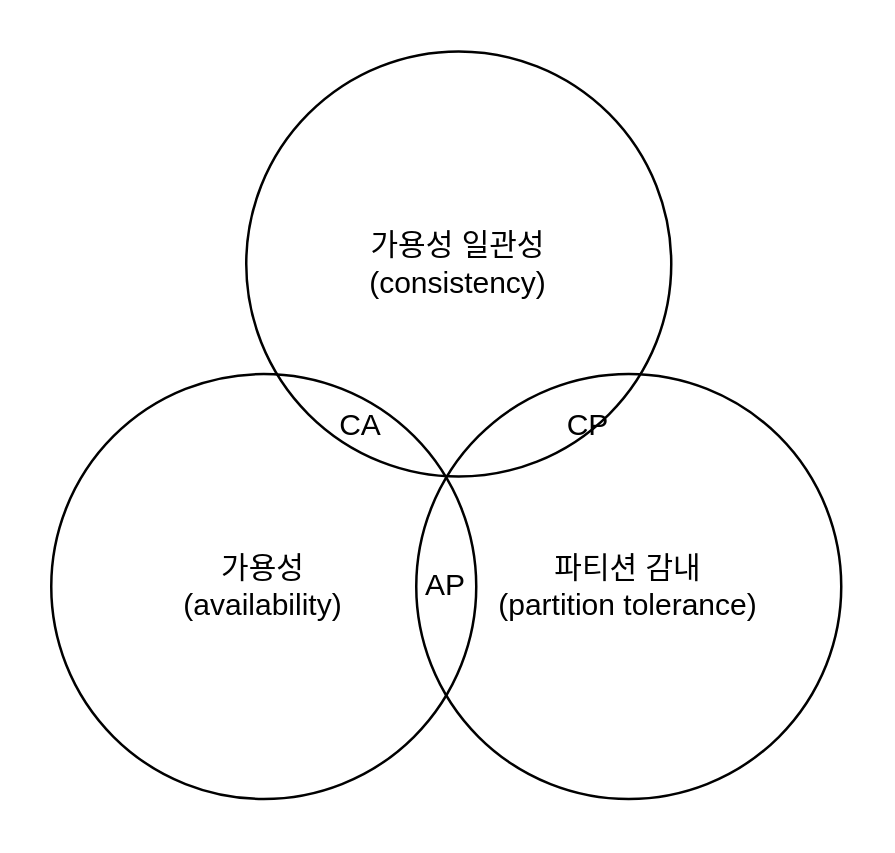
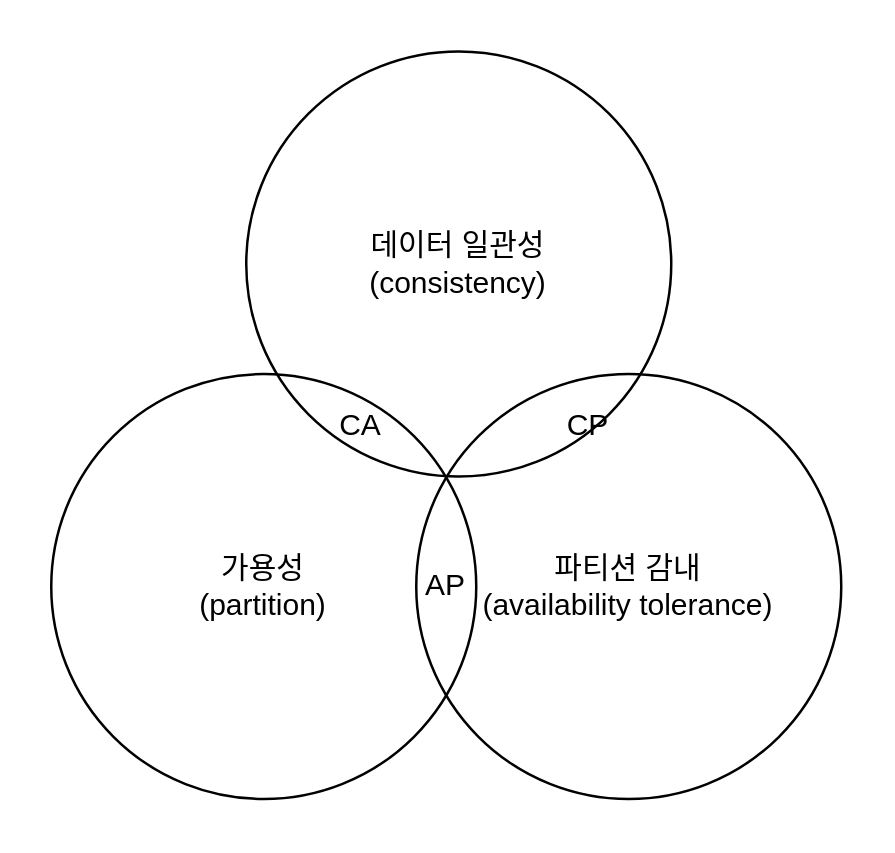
  <mxCell id="0" />
  <mxCell id="1" parent="0" />
- <mxCell id="2" value="가용성 일관성&lt;div&gt;(consistency)&lt;/div&gt;" style="ellipse;whiteSpace=wrap;html=1;aspect=fixed;fillColor=none;" vertex="1" parent="1"><mxGeometry x="98" y="20" width="170" height="170" as="geometry" /></mxCell>
- <mxCell id="3" value="가용성&lt;div&gt;(availability)&lt;/div&gt;" style="ellipse;whiteSpace=wrap;html=1;aspect=fixed;fillColor=none;" vertex="1" parent="1"><mxGeometry x="20" y="149" width="170" height="170" as="geometry" /></mxCell>
- <mxCell id="4" value="파티션 감내&lt;br&gt;(partition tolerance)" style="ellipse;whiteSpace=wrap;html=1;aspect=fixed;fillColor=none;" vertex="1" parent="1"><mxGeometry x="166" y="149" width="170" height="170" as="geometry" /></mxCell>
+ <mxCell id="2" value="데이터 일관성&lt;div&gt;(consistency)&lt;/div&gt;" style="ellipse;whiteSpace=wrap;html=1;aspect=fixed;fillColor=none;" vertex="1" parent="1"><mxGeometry x="98" y="20" width="170" height="170" as="geometry" /></mxCell>
+ <mxCell id="3" value="가용성&lt;div&gt;(partition)&lt;/div&gt;" style="ellipse;whiteSpace=wrap;html=1;aspect=fixed;fillColor=none;" vertex="1" parent="1"><mxGeometry x="20" y="149" width="170" height="170" as="geometry" /></mxCell>
+ <mxCell id="4" value="파티션 감내&lt;br&gt;(availability tolerance)" style="ellipse;whiteSpace=wrap;html=1;aspect=fixed;fillColor=none;" vertex="1" parent="1"><mxGeometry x="166" y="149" width="170" height="170" as="geometry" /></mxCell>
  <mxCell id="5" value="CA" style="text;html=1;align=center;verticalAlign=middle;whiteSpace=wrap;rounded=0;" vertex="1" parent="1"><mxGeometry x="114" y="155" width="60" height="30" as="geometry" /></mxCell>
  <mxCell id="6" value="CP" style="text;html=1;align=center;verticalAlign=middle;whiteSpace=wrap;rounded=0;" vertex="1" parent="1"><mxGeometry x="205" y="155" width="60" height="30" as="geometry" /></mxCell>
  <mxCell id="7" value="AP" style="text;html=1;align=center;verticalAlign=middle;whiteSpace=wrap;rounded=0;" vertex="1" parent="1"><mxGeometry x="148" y="219" width="60" height="30" as="geometry" /></mxCell>
